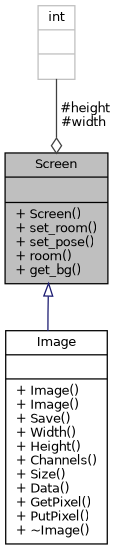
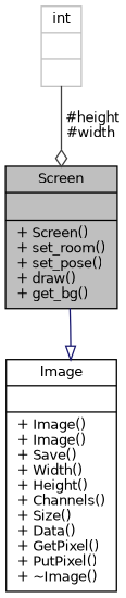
  digraph {
    node [color=black fillcolor=white fontname=Helvetica fontsize=10 shape=record style=filled]
    edge [fontname=Helvetica fontsize=10 labelfontname=Helvetica labelfontsize=10 style=solid]
-   n1 [fillcolor=grey75 fontcolor=black height=0.2 label="{Screen\n||+ Screen()\l+ set_room()\l+ set_pose()\l+ room()\l+ get_bg()\l}" width=0.4]
+   n1 [fillcolor=grey75 fontcolor=black height=0.2 label="{Screen\n||+ Screen()\l+ set_room()\l+ set_pose()\l+ draw()\l+ get_bg()\l}" width=0.4]
    n2 [height=0.2 label="{Image\n||+ Image()\l+ Image()\l+ Save()\l+ Width()\l+ Height()\l+ Channels()\l+ Size()\l+ Data()\l+ GetPixel()\l+ PutPixel()\l+ ~Image()\l}" width=0.4]
    n3 [color=grey75 height=0.2 label="{int\n||}" width=0.4]
-   n1 -> n2 [arrowtail=onormal color=midnightblue dir=back]
+   n2 -> n1 [arrowtail=onormal color=midnightblue dir=back]
    n3 -> n1 [arrowhead=odiamond color=grey25 label=" #height\n#width"]
  }
